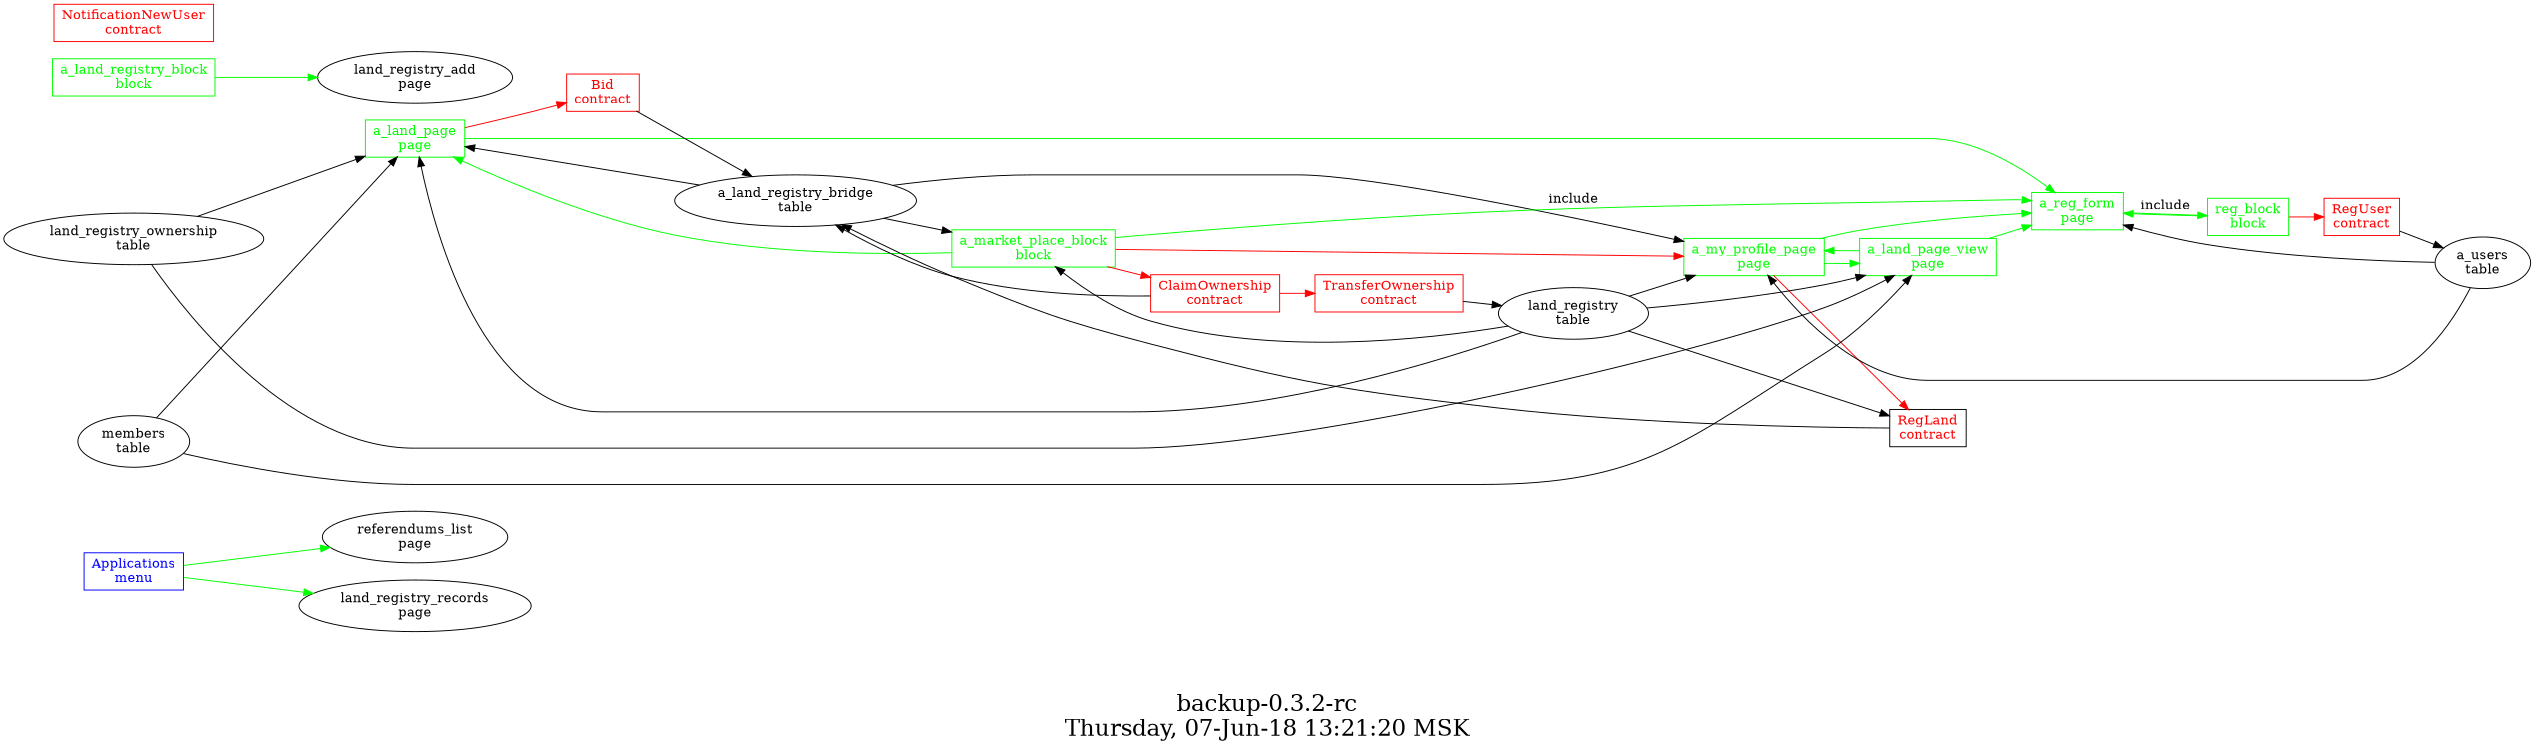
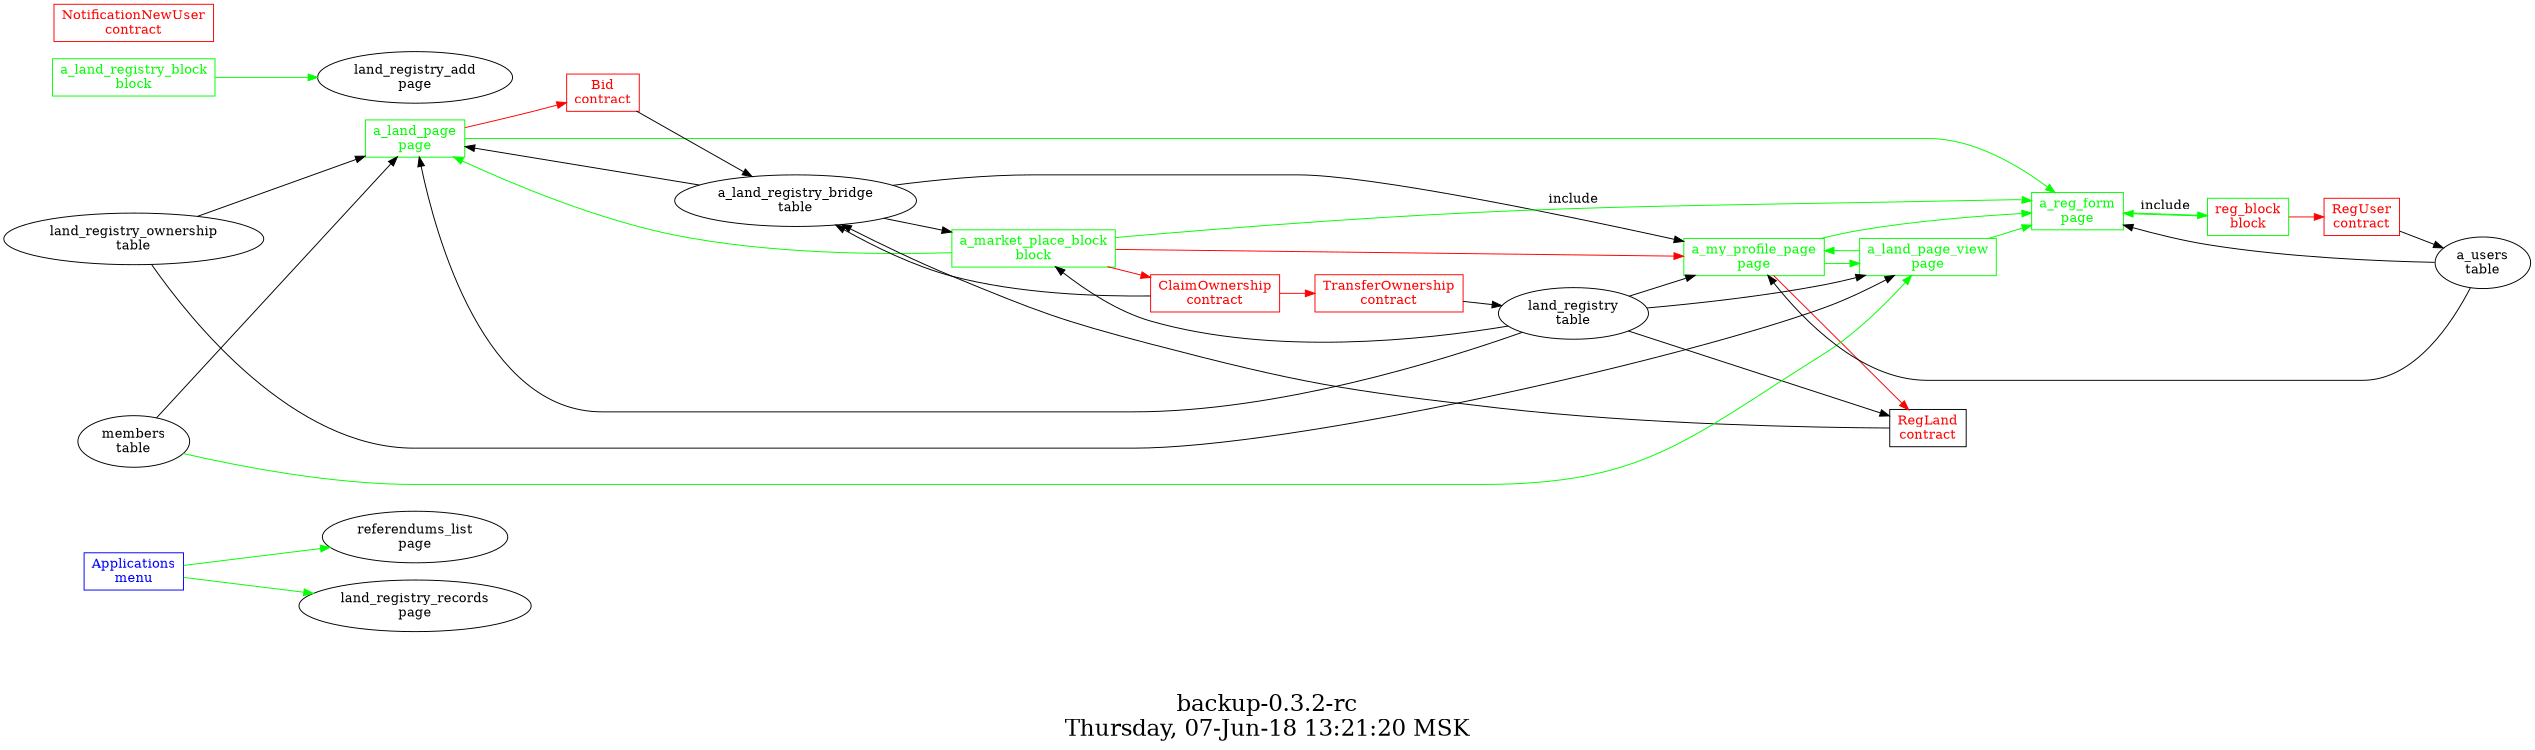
  digraph {
    fontsize=24
    label="backup-0.3.2-rc\nThursday, 07-Jun-18 13:21:20 MSK"
    nojustify=true
    ordering=out
    rankdir=LR
    node [shape=record]
    "Applications\nmenu" [color=blue fontcolor=blue group=menus]
    "referendums_list\npage" [shape=""]
    "land_registry_records\npage" [shape=""]
    "a_land_page\npage" [color=green fontcolor=green group=pages]
    "Bid\ncontract" [color=red fontcolor=red group=contracts]
    "a_reg_form\npage" [color=green fontcolor=green group=pages]
    "a_land_registry_bridge\ntable" [group=tables shape=""]
-   "reg_block\nblock" [color=green fontcolor=green group=blocks]
+   "reg_block\nblock" [color=green fontcolor=red group=blocks]
    "a_my_profile_page\npage" [color=green fontcolor=green group=pages]
    "a_market_place_block\nblock" [color=green fontcolor=green group=blocks]
    "land_registry\ntable" [shape=""]
    "a_land_page_view\npage" [color=green fontcolor=green group=pages]
    "RegLand\ncontract" [color=black fontcolor=red group=contracts]
    "ClaimOwnership\ncontract" [color=red fontcolor=red group=contracts]
    "land_registry_ownership\ntable" [shape=""]
    "members\ntable" [shape=""]
    "RegUser\ncontract" [color=red fontcolor=red group=contracts]
    "a_users\ntable" [group=tables shape=""]
    "TransferOwnership\ncontract" [color=red fontcolor=red group=contracts]
    "a_land_registry_block\nblock" [color=green fontcolor=green group=blocks]
    "land_registry_add\npage" [shape=""]
    "NotificationNewUser\ncontract" [color=red fontcolor=red group=contracts]
    "Applications\nmenu" -> "referendums_list\npage" [color=green]
    "Applications\nmenu" -> "land_registry_records\npage" [color=green]
    "a_land_page\npage" -> "Bid\ncontract" [color=red]
    "a_land_page\npage" -> "a_reg_form\npage" [color=green]
    "Bid\ncontract" -> "a_land_registry_bridge\ntable"
    "a_reg_form\npage" -> "reg_block\nblock" [color=green label=include]
    "a_land_registry_bridge\ntable" -> "a_land_page\npage"
    "a_land_registry_bridge\ntable" -> "a_my_profile_page\npage"
    "a_land_registry_bridge\ntable" -> "a_market_place_block\nblock"
    "reg_block\nblock" -> "a_reg_form\npage" [color=green]
    "reg_block\nblock" -> "RegUser\ncontract" [color=red]
    "a_my_profile_page\npage" -> "a_reg_form\npage" [color=green]
    "a_my_profile_page\npage" -> "a_land_page_view\npage" [color=green]
    "a_my_profile_page\npage" -> "RegLand\ncontract" [color=red]
    "a_market_place_block\nblock" -> "a_land_page\npage" [color=green]
    "a_market_place_block\nblock" -> "a_reg_form\npage" [color=green label=include]
    "a_market_place_block\nblock" -> "a_my_profile_page\npage" [color=red]
    "a_market_place_block\nblock" -> "ClaimOwnership\ncontract" [color=red]
    "land_registry\ntable" -> "a_land_page\npage"
    "land_registry\ntable" -> "a_my_profile_page\npage"
    "land_registry\ntable" -> "a_market_place_block\nblock"
    "land_registry\ntable" -> "a_land_page_view\npage"
    "land_registry\ntable" -> "RegLand\ncontract"
    "a_land_page_view\npage" -> "a_reg_form\npage" [color=green]
    "a_land_page_view\npage" -> "a_my_profile_page\npage" [color=green]
    "RegLand\ncontract" -> "a_land_registry_bridge\ntable"
    "ClaimOwnership\ncontract" -> "a_land_registry_bridge\ntable"
    "ClaimOwnership\ncontract" -> "TransferOwnership\ncontract" [color=red]
    "land_registry_ownership\ntable" -> "a_land_page\npage"
    "land_registry_ownership\ntable" -> "a_land_page_view\npage"
    "members\ntable" -> "a_land_page\npage"
-   "members\ntable" -> "a_land_page_view\npage"
+   "members\ntable" -> "a_land_page_view\npage" [color=green]
    "RegUser\ncontract" -> "a_users\ntable"
    "a_users\ntable" -> "a_reg_form\npage"
    "a_users\ntable" -> "a_my_profile_page\npage"
    "TransferOwnership\ncontract" -> "land_registry\ntable"
    "a_land_registry_block\nblock" -> "land_registry_add\npage" [color=green]
  }
